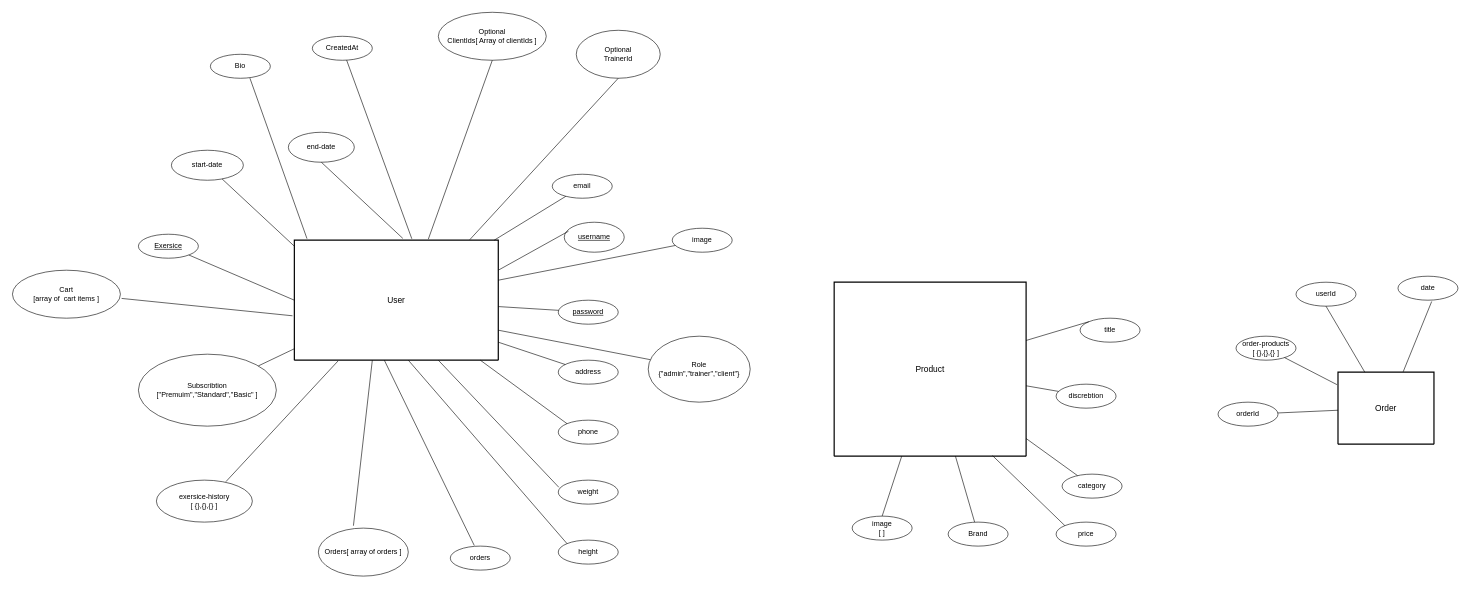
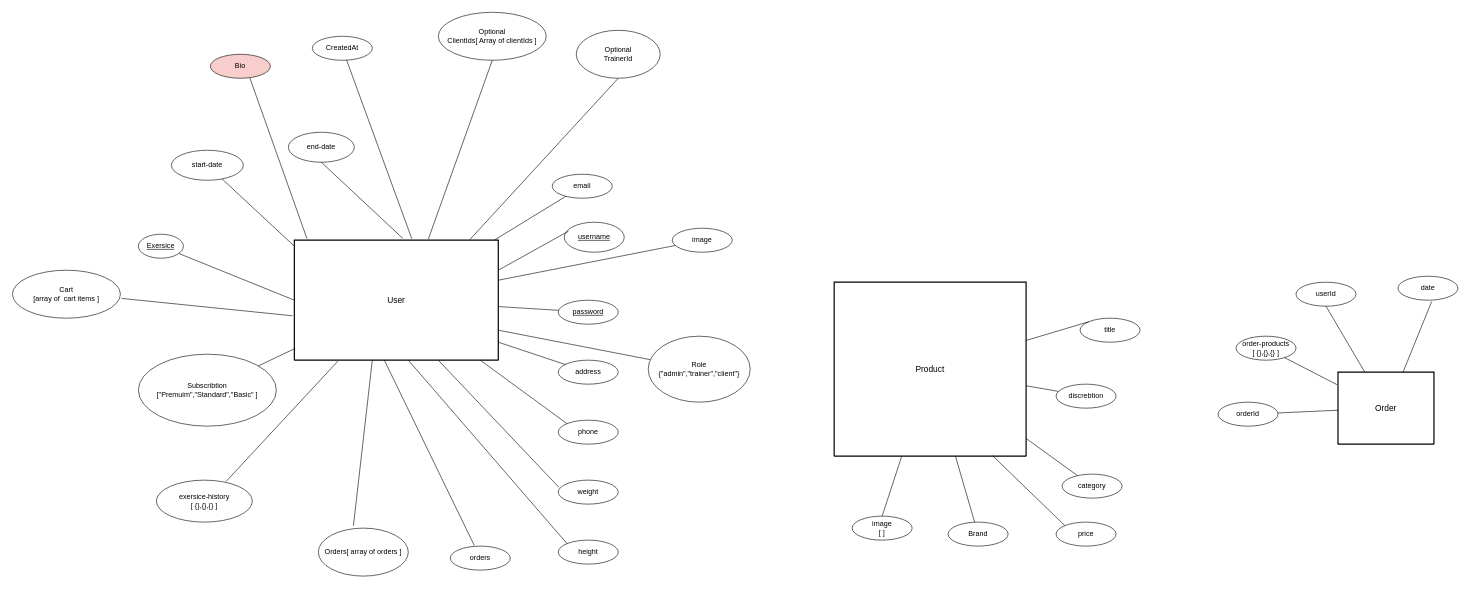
  <mxCell id="0" />
  <mxCell id="1" parent="0" />
  <mxCell id="2" value="User" style="swimlane;childLayout=stackLayout;horizontal=1;startSize=200;horizontalStack=0;rounded=1;fontSize=14;fontStyle=0;strokeWidth=2;resizeParent=0;resizeLast=1;shadow=0;dashed=0;align=center;" parent="1" vertex="1"><mxGeometry x="490" y="400" width="340" height="200" as="geometry" /></mxCell>
  <mxCell id="3" value="Product" style="swimlane;childLayout=stackLayout;horizontal=1;startSize=290;horizontalStack=0;rounded=1;fontSize=14;fontStyle=0;strokeWidth=2;resizeParent=0;resizeLast=1;shadow=0;dashed=0;align=center;" parent="1" vertex="1"><mxGeometry x="1390" y="470" width="320" height="290" as="geometry" /></mxCell>
  <mxCell id="4" value="username" style="ellipse;whiteSpace=wrap;html=1;align=center;fontStyle=4;" parent="1" vertex="1"><mxGeometry x="940" y="370" width="100" height="50" as="geometry" /></mxCell>
  <mxCell id="5" value="" style="endArrow=none;html=1;rounded=0;exitX=0.07;exitY=0.3;exitDx=0;exitDy=0;exitPerimeter=0;entryX=1;entryY=0.25;entryDx=0;entryDy=0;" parent="1" source="4" target="2" edge="1"><mxGeometry relative="1" as="geometry"><mxPoint x="1050" y="740" as="sourcePoint" /><mxPoint x="840" y="463.93" as="targetPoint" /></mxGeometry></mxCell>
  <mxCell id="6" value="password" style="ellipse;whiteSpace=wrap;html=1;align=center;fontStyle=4;" parent="1" vertex="1"><mxGeometry x="930" y="500" width="100" height="40" as="geometry" /></mxCell>
  <mxCell id="7" value="" style="endArrow=none;html=1;rounded=0;" parent="1" source="2" target="6" edge="1"><mxGeometry relative="1" as="geometry"><mxPoint x="840" y="510" as="sourcePoint" /><mxPoint x="960" y="720" as="targetPoint" /></mxGeometry></mxCell>
  <mxCell id="8" value="address" style="ellipse;whiteSpace=wrap;html=1;align=center;" parent="1" vertex="1"><mxGeometry x="930" y="600" width="100" height="40" as="geometry" /></mxCell>
  <mxCell id="9" value="" style="endArrow=none;html=1;rounded=0;exitX=1;exitY=0.85;exitDx=0;exitDy=0;exitPerimeter=0;" parent="1" source="2" target="8" edge="1"><mxGeometry relative="1" as="geometry"><mxPoint x="840" y="570" as="sourcePoint" /><mxPoint x="1040" y="720" as="targetPoint" /></mxGeometry></mxCell>
  <mxCell id="10" value="phone" style="ellipse;whiteSpace=wrap;html=1;align=center;" parent="1" vertex="1"><mxGeometry x="930" y="700" width="100" height="40" as="geometry" /></mxCell>
  <mxCell id="11" value="weight" style="ellipse;whiteSpace=wrap;html=1;align=center;" parent="1" vertex="1"><mxGeometry x="930" y="800" width="100" height="40" as="geometry" /></mxCell>
  <mxCell id="12" value="height" style="ellipse;whiteSpace=wrap;html=1;align=center;" parent="1" vertex="1"><mxGeometry x="930" y="900" width="100" height="40" as="geometry" /></mxCell>
  <mxCell id="13" value="orders" style="ellipse;whiteSpace=wrap;html=1;align=center;" parent="1" vertex="1"><mxGeometry x="750" y="910" width="100" height="40" as="geometry" /></mxCell>
  <mxCell id="14" value="email" style="ellipse;whiteSpace=wrap;html=1;align=center;" parent="1" vertex="1"><mxGeometry x="920" y="290" width="100" height="40" as="geometry" /></mxCell>
  <mxCell id="15" value="Orders[ array of orders ]" style="ellipse;whiteSpace=wrap;html=1;align=center;" parent="1" vertex="1"><mxGeometry x="530" y="880" width="150" height="80" as="geometry" /></mxCell>
  <mxCell id="16" value="" style="endArrow=none;html=1;rounded=0;" parent="1" source="2" target="14" edge="1"><mxGeometry relative="1" as="geometry"><mxPoint x="1050" y="580" as="sourcePoint" /><mxPoint x="1210" y="580" as="targetPoint" /></mxGeometry></mxCell>
  <mxCell id="17" value="" style="endArrow=none;html=1;rounded=0;entryX=0;entryY=0;entryDx=0;entryDy=0;" parent="1" target="10" edge="1"><mxGeometry relative="1" as="geometry"><mxPoint x="800" y="600" as="sourcePoint" /><mxPoint x="860" y="690" as="targetPoint" /></mxGeometry></mxCell>
  <mxCell id="18" value="" style="endArrow=none;html=1;rounded=0;entryX=0;entryY=0;entryDx=0;entryDy=0;" parent="1" target="12" edge="1"><mxGeometry relative="1" as="geometry"><mxPoint x="680" y="600" as="sourcePoint" /><mxPoint x="770" y="740" as="targetPoint" /></mxGeometry></mxCell>
  <mxCell id="19" value="" style="endArrow=none;html=1;rounded=0;entryX=0.01;entryY=0.3;entryDx=0;entryDy=0;entryPerimeter=0;" parent="1" target="11" edge="1"><mxGeometry relative="1" as="geometry"><mxPoint x="730" y="600" as="sourcePoint" /><mxPoint x="860" y="720" as="targetPoint" /></mxGeometry></mxCell>
  <mxCell id="20" value="" style="endArrow=none;html=1;rounded=0;entryX=0.4;entryY=-0.025;entryDx=0;entryDy=0;entryPerimeter=0;" parent="1" target="13" edge="1"><mxGeometry relative="1" as="geometry"><mxPoint x="640" y="600" as="sourcePoint" /><mxPoint y="760" as="targetPoint" x="760" /></mxGeometry></mxCell>
  <mxCell id="21" value="Role&lt;br&gt;{&quot;admin&quot;,&quot;trainer&quot;,&quot;client&quot;}" style="ellipse;whiteSpace=wrap;html=1;align=center;" parent="1" vertex="1"><mxGeometry x="1080" y="560" width="170" height="110" as="geometry" /></mxCell>
  <mxCell id="22" value="" style="endArrow=none;html=1;rounded=0;exitX=1;exitY=0.75;exitDx=0;exitDy=0;" parent="1" source="2" target="21" edge="1"><mxGeometry relative="1" as="geometry"><mxPoint x="840" y="550" as="sourcePoint" /><mxPoint x="1210" y="580" as="targetPoint" /></mxGeometry></mxCell>
  <mxCell id="23" value="" style="endArrow=none;html=1;rounded=0;exitX=0.39;exitY=-0.05;exitDx=0;exitDy=0;exitPerimeter=0;" parent="1" source="15" edge="1"><mxGeometry relative="1" as="geometry"><mxPoint x="480" y="739" as="sourcePoint" /><mxPoint x="620" y="600" as="targetPoint" /></mxGeometry></mxCell>
- <mxCell id="24" value="Exersice" style="ellipse;whiteSpace=wrap;html=1;align=center;fontStyle=4;" parent="1" vertex="1"><mxGeometry x="230" y="390" width="100" height="40" as="geometry" /></mxCell>
+ <mxCell id="24" value="Exersice" style="ellipse;whiteSpace=wrap;html=1;align=center;fontStyle=4;" parent="1" vertex="1"><mxGeometry x="230" y="390" width="75" height="40" as="geometry" /></mxCell>
  <mxCell id="25" value="" style="endArrow=none;html=1;rounded=0;entryX=0;entryY=0.5;entryDx=0;entryDy=0;" parent="1" source="24" target="2" edge="1"><mxGeometry relative="1" as="geometry"><mxPoint x="270" y="540" as="sourcePoint" /><mxPoint x="430" y="540" as="targetPoint" /></mxGeometry></mxCell>
  <mxCell id="26" value="Subscribtion&lt;br&gt;[&quot;Premuim&quot;,&quot;Standard&quot;,&quot;Basic&quot; ]" style="ellipse;whiteSpace=wrap;html=1;align=center;" parent="1" vertex="1"><mxGeometry x="230" y="590" width="230" height="120" as="geometry" /></mxCell>
  <mxCell id="27" value="category" style="ellipse;whiteSpace=wrap;html=1;align=center;" parent="1" vertex="1"><mxGeometry x="1770" y="790" width="100" height="40" as="geometry" /></mxCell>
  <mxCell id="28" value="discrebtion" style="ellipse;whiteSpace=wrap;html=1;align=center;" parent="1" vertex="1"><mxGeometry x="1760" y="640" width="100" height="40" as="geometry" /></mxCell>
  <mxCell id="29" value="title" style="ellipse;whiteSpace=wrap;html=1;align=center;" parent="1" vertex="1"><mxGeometry x="1800" y="530" width="100" height="40" as="geometry" /></mxCell>
  <mxCell id="30" value="" style="endArrow=none;html=1;rounded=0;entryX=0;entryY=0;entryDx=0;entryDy=0;" parent="1" source="3" target="29" edge="1"><mxGeometry relative="1" as="geometry"><mxPoint x="1700" y="434.5" as="sourcePoint" /><mxPoint x="1860" y="434.5" as="targetPoint" /></mxGeometry></mxCell>
  <mxCell id="31" value="" style="endArrow=none;html=1;rounded=0;" parent="1" source="3" target="28" edge="1"><mxGeometry relative="1" as="geometry"><mxPoint x="1370" y="880" as="sourcePoint" /><mxPoint x="1530" y="880" as="targetPoint" /></mxGeometry></mxCell>
  <mxCell id="32" value="" style="endArrow=none;html=1;rounded=0;" parent="1" source="3" target="36" edge="1"><mxGeometry relative="1" as="geometry"><mxPoint x="1370" y="920" as="sourcePoint" /><mxPoint x="1530" y="920" as="targetPoint" /></mxGeometry></mxCell>
  <mxCell id="33" value="" style="endArrow=none;html=1;rounded=0;" parent="1" source="3" target="27" edge="1"><mxGeometry relative="1" as="geometry"><mxPoint x="1670" y="930" as="sourcePoint" /><mxPoint x="1830" y="930" as="targetPoint" /></mxGeometry></mxCell>
  <mxCell id="34" value="price" style="ellipse;whiteSpace=wrap;html=1;align=center;" parent="1" vertex="1"><mxGeometry x="1760" y="870" width="100" height="40" as="geometry" /></mxCell>
  <mxCell id="35" value="" style="endArrow=none;html=1;rounded=0;entryX=0;entryY=0;entryDx=0;entryDy=0;exitX=0.825;exitY=0.997;exitDx=0;exitDy=0;exitPerimeter=0;" parent="1" source="3" target="34" edge="1"><mxGeometry relative="1" as="geometry"><mxPoint x="1450" y="840" as="sourcePoint" /><mxPoint x="1610" y="840" as="targetPoint" /></mxGeometry></mxCell>
  <mxCell id="36" value="Brand" style="ellipse;whiteSpace=wrap;html=1;align=center;" parent="1" vertex="1"><mxGeometry x="1580" y="870" width="100" height="40" as="geometry" /></mxCell>
  <mxCell id="37" value="image&lt;br&gt;[ ]" style="ellipse;whiteSpace=wrap;html=1;align=center;" parent="1" vertex="1"><mxGeometry x="1420" y="860" width="100" height="40" as="geometry" /></mxCell>
  <mxCell id="38" value="" style="endArrow=none;html=1;rounded=0;exitX=0.5;exitY=0;exitDx=0;exitDy=0;" parent="1" source="37" target="3" edge="1"><mxGeometry relative="1" as="geometry"><mxPoint x="1270" y="830" as="sourcePoint" /><mxPoint x="1430" y="830" as="targetPoint" /></mxGeometry></mxCell>
  <mxCell id="39" value="image" style="ellipse;whiteSpace=wrap;html=1;align=center;" parent="1" vertex="1"><mxGeometry x="1120" y="380" width="100" height="40" as="geometry" /></mxCell>
  <mxCell id="40" value="" style="endArrow=none;html=1;rounded=0;" parent="1" source="2" target="39" edge="1"><mxGeometry relative="1" as="geometry"><mxPoint x="1100" y="490" as="sourcePoint" /><mxPoint x="1260" y="490" as="targetPoint" /></mxGeometry></mxCell>
  <mxCell id="41" value="" style="endArrow=none;html=1;rounded=0;" parent="1" source="26" target="2" edge="1"><mxGeometry relative="1" as="geometry"><mxPoint x="160" y="598.57" as="sourcePoint" /><mxPoint x="320" y="598.57" as="targetPoint" /></mxGeometry></mxCell>
  <mxCell id="42" value="start-date" style="ellipse;whiteSpace=wrap;html=1;align=center;" parent="1" vertex="1"><mxGeometry x="285" y="250" width="120" height="50" as="geometry" /></mxCell>
  <mxCell id="43" value="" style="endArrow=none;html=1;rounded=0;entryX=0;entryY=0.05;entryDx=0;entryDy=0;entryPerimeter=0;" parent="1" source="42" target="2" edge="1"><mxGeometry relative="1" as="geometry"><mxPoint x="290" y="340" as="sourcePoint" /><mxPoint x="450" y="340" as="targetPoint" /></mxGeometry></mxCell>
  <mxCell id="44" value="end-date" style="ellipse;whiteSpace=wrap;html=1;align=center;" parent="1" vertex="1"><mxGeometry x="480" y="220" width="110" height="50" as="geometry" /></mxCell>
  <mxCell id="45" value="" style="endArrow=none;html=1;rounded=0;exitX=0.5;exitY=1;exitDx=0;exitDy=0;entryX=0.532;entryY=-0.015;entryDx=0;entryDy=0;entryPerimeter=0;" parent="1" source="44" target="2" edge="1"><mxGeometry relative="1" as="geometry"><mxPoint x="550" y="340" as="sourcePoint" /><mxPoint x="710" y="340" as="targetPoint" /></mxGeometry></mxCell>
  <mxCell id="46" value="Optional&lt;br&gt;ClientIds[ Array of clientIds ]" style="ellipse;whiteSpace=wrap;html=1;align=center;" parent="1" vertex="1"><mxGeometry x="730" y="20" width="180" height="80" as="geometry" /></mxCell>
  <mxCell id="47" value="" style="endArrow=none;html=1;rounded=0;entryX=0.5;entryY=1;entryDx=0;entryDy=0;exitX=0.657;exitY=-0.009;exitDx=0;exitDy=0;exitPerimeter=0;" parent="1" source="2" target="46" edge="1"><mxGeometry relative="1" as="geometry"><mxPoint x="780" y="180" as="sourcePoint" /><mxPoint x="940" y="180" as="targetPoint" /></mxGeometry></mxCell>
  <mxCell id="48" value="Optional&lt;br&gt;TrainerId" style="ellipse;whiteSpace=wrap;html=1;align=center;" parent="1" vertex="1"><mxGeometry x="960" y="50" width="140" height="80" as="geometry" /></mxCell>
  <mxCell id="49" value="" style="endArrow=none;html=1;rounded=0;entryX=0.5;entryY=1;entryDx=0;entryDy=0;exitX=0.86;exitY=-0.004;exitDx=0;exitDy=0;exitPerimeter=0;" parent="1" source="2" target="48" edge="1"><mxGeometry relative="1" as="geometry"><mxPoint x="1000" y="190" as="sourcePoint" /><mxPoint x="1160" y="190" as="targetPoint" /></mxGeometry></mxCell>
  <mxCell id="50" value="CreatedAt" style="ellipse;whiteSpace=wrap;html=1;align=center;" parent="1" vertex="1"><mxGeometry x="520" y="60" width="100" height="40" as="geometry" /></mxCell>
  <mxCell id="51" value="" style="endArrow=none;html=1;rounded=0;entryX=0.576;entryY=-0.012;entryDx=0;entryDy=0;entryPerimeter=0;" parent="1" source="50" target="2" edge="1"><mxGeometry relative="1" as="geometry"><mxPoint x="530" y="170" as="sourcePoint" /><mxPoint x="690" y="170" as="targetPoint" /></mxGeometry></mxCell>
- <mxCell id="52" value="Bio" style="ellipse;whiteSpace=wrap;html=1;align=center;" parent="1" vertex="1"><mxGeometry x="350" y="90" width="100" height="40" as="geometry" /></mxCell>
+ <mxCell id="52" value="Bio" style="ellipse;whiteSpace=wrap;html=1;align=center;fillColor=#f8cecc;" parent="1" vertex="1"><mxGeometry x="350" y="90" width="100" height="40" as="geometry" /></mxCell>
  <mxCell id="53" value="" style="endArrow=none;html=1;rounded=0;exitX=0.659;exitY=0.994;exitDx=0;exitDy=0;exitPerimeter=0;entryX=0.062;entryY=-0.013;entryDx=0;entryDy=0;entryPerimeter=0;" parent="1" source="52" target="2" edge="1"><mxGeometry relative="1" as="geometry"><mxPoint x="420" y="170" as="sourcePoint" /><mxPoint x="580" y="170" as="targetPoint" /></mxGeometry></mxCell>
  <mxCell id="54" value="exersice-history&lt;br&gt;[ {},{},{} ]" style="ellipse;whiteSpace=wrap;html=1;align=center;" parent="1" vertex="1"><mxGeometry x="260" y="800" width="160" height="70" as="geometry" /></mxCell>
  <mxCell id="55" value="" style="endArrow=none;html=1;rounded=0;entryX=0.214;entryY=1.007;entryDx=0;entryDy=0;entryPerimeter=0;exitX=0.724;exitY=0.037;exitDx=0;exitDy=0;exitPerimeter=0;" parent="1" source="54" target="2" edge="1"><mxGeometry relative="1" as="geometry"><mxPoint x="410" y="740" as="sourcePoint" /><mxPoint x="570" y="740" as="targetPoint" /></mxGeometry></mxCell>
  <mxCell id="56" value="Order" style="swimlane;childLayout=stackLayout;horizontal=1;startSize=120;horizontalStack=0;rounded=1;fontSize=14;fontStyle=0;strokeWidth=2;resizeParent=0;resizeLast=1;shadow=0;dashed=0;align=center;" parent="1" vertex="1"><mxGeometry x="2230" y="620" width="160" height="120" as="geometry" /></mxCell>
  <mxCell id="57" value="Cart&lt;br&gt;[array of&amp;nbsp; cart items ]" style="ellipse;whiteSpace=wrap;html=1;align=center;" vertex="1" parent="1"><mxGeometry x="20" y="450" width="180" height="80" as="geometry" /></mxCell>
  <mxCell id="58" value="" style="endArrow=none;html=1;rounded=0;entryX=-0.009;entryY=0.63;entryDx=0;entryDy=0;entryPerimeter=0;exitX=1.011;exitY=0.588;exitDx=0;exitDy=0;exitPerimeter=0;" edge="1" parent="1" source="57" target="2"><mxGeometry relative="1" as="geometry"><mxPoint x="70" y="600" as="sourcePoint" /><mxPoint x="230" y="600" as="targetPoint" /></mxGeometry></mxCell>
  <mxCell id="59" value="date" style="ellipse;whiteSpace=wrap;html=1;align=center;" vertex="1" parent="1"><mxGeometry x="2330" y="460" width="100" height="40" as="geometry" /></mxCell>
  <mxCell id="60" value="userId" style="ellipse;whiteSpace=wrap;html=1;align=center;" vertex="1" parent="1"><mxGeometry x="2160" y="470" width="100" height="40" as="geometry" /></mxCell>
  <mxCell id="61" value="" style="endArrow=none;html=1;rounded=0;entryX=0.5;entryY=1;entryDx=0;entryDy=0;" edge="1" parent="1" source="56" target="60"><mxGeometry relative="1" as="geometry"><mxPoint x="2050" y="560" as="sourcePoint" /><mxPoint x="2210" y="560" as="targetPoint" /></mxGeometry></mxCell>
  <mxCell id="62" value="" style="endArrow=none;html=1;rounded=0;entryX=0.562;entryY=1.054;entryDx=0;entryDy=0;entryPerimeter=0;exitX=0.679;exitY=-0.005;exitDx=0;exitDy=0;exitPerimeter=0;" edge="1" parent="1" source="56" target="59"><mxGeometry relative="1" as="geometry"><mxPoint x="2220" y="580" as="sourcePoint" /><mxPoint x="2380" y="580" as="targetPoint" /></mxGeometry></mxCell>
  <mxCell id="63" value="order-products&lt;br&gt;[ {},{},{} ]" style="ellipse;whiteSpace=wrap;html=1;align=center;" vertex="1" parent="1"><mxGeometry x="2060" y="560" width="100" height="40" as="geometry" /></mxCell>
  <mxCell id="64" value="" style="endArrow=none;html=1;rounded=0;entryX=-0.011;entryY=0.173;entryDx=0;entryDy=0;entryPerimeter=0;" edge="1" parent="1" source="63" target="56"><mxGeometry relative="1" as="geometry"><mxPoint x="2020" y="670" as="sourcePoint" /><mxPoint x="2180" y="670" as="targetPoint" /></mxGeometry></mxCell>
  <mxCell id="65" value="orderId" style="ellipse;whiteSpace=wrap;html=1;align=center;" vertex="1" parent="1"><mxGeometry x="2030" y="670" width="100" height="40" as="geometry" /></mxCell>
  <mxCell id="66" value="" style="endArrow=none;html=1;rounded=0;" edge="1" parent="1" source="65" target="56"><mxGeometry relative="1" as="geometry"><mxPoint x="2050" y="770" as="sourcePoint" /><mxPoint x="2210" y="770" as="targetPoint" /></mxGeometry></mxCell>
